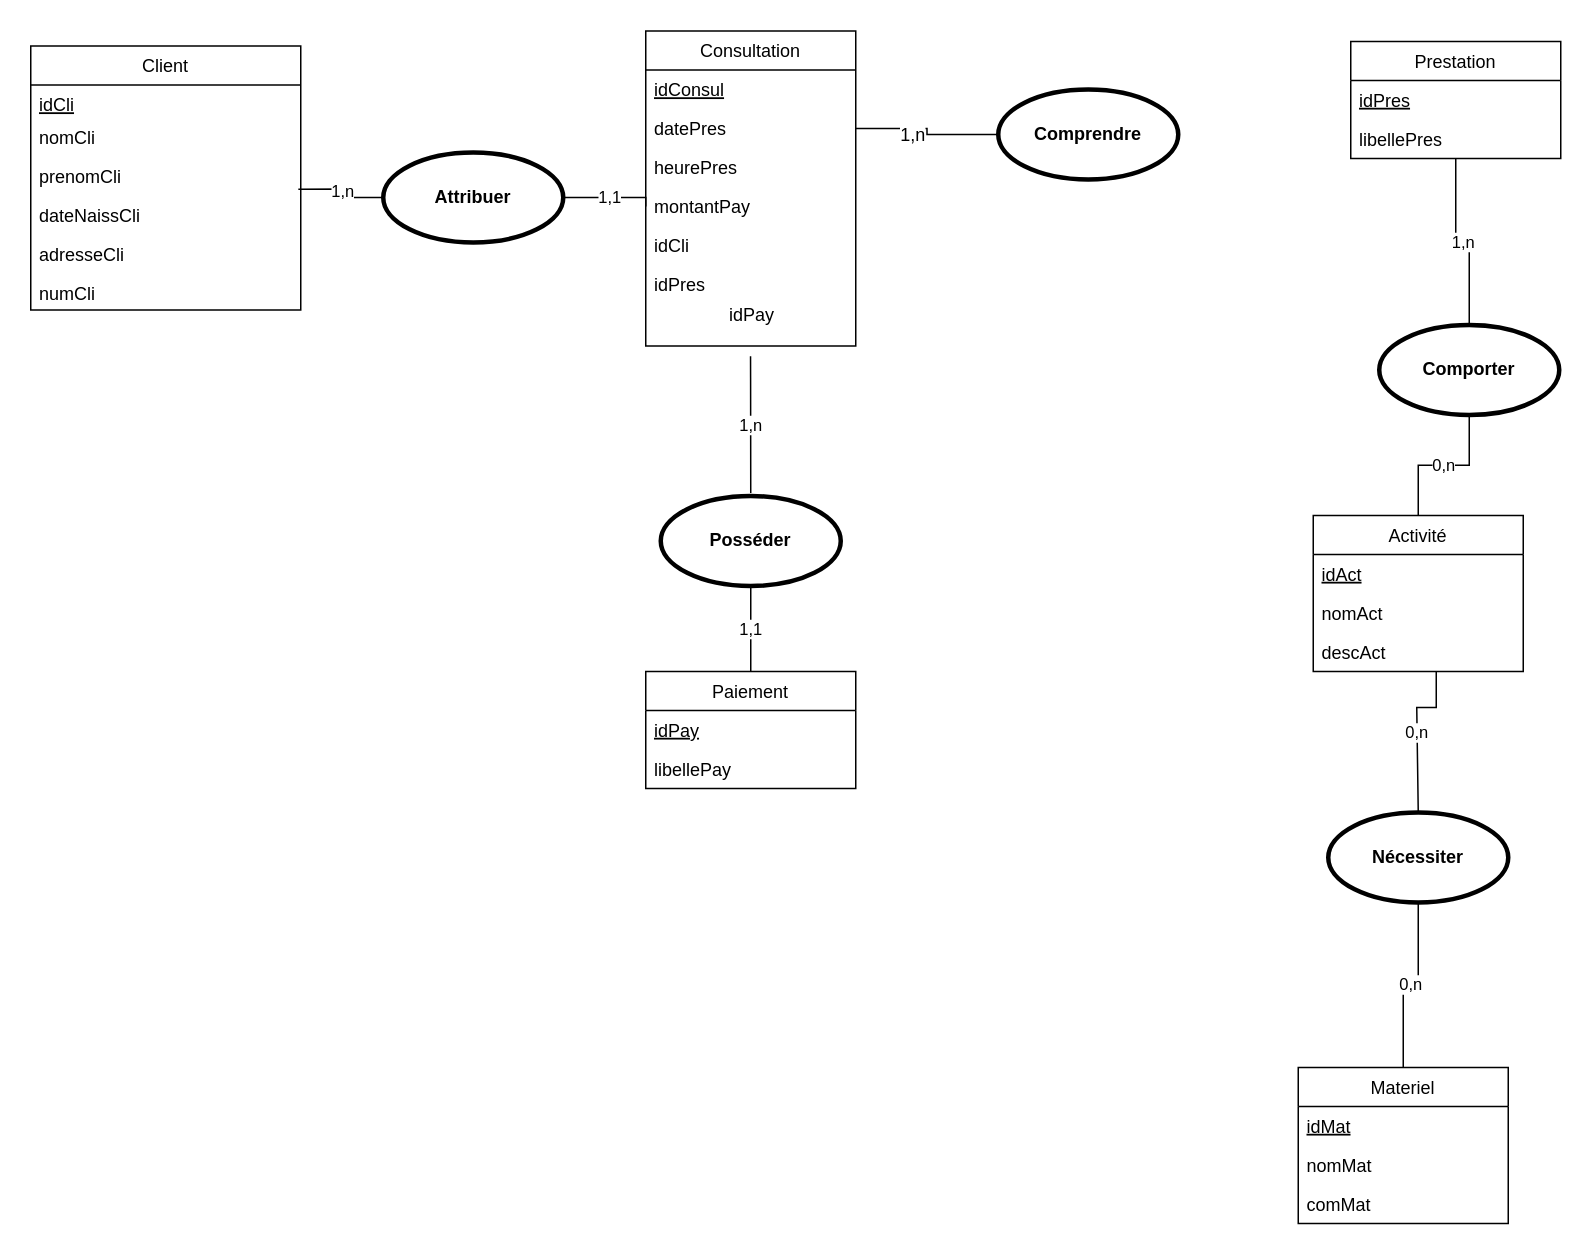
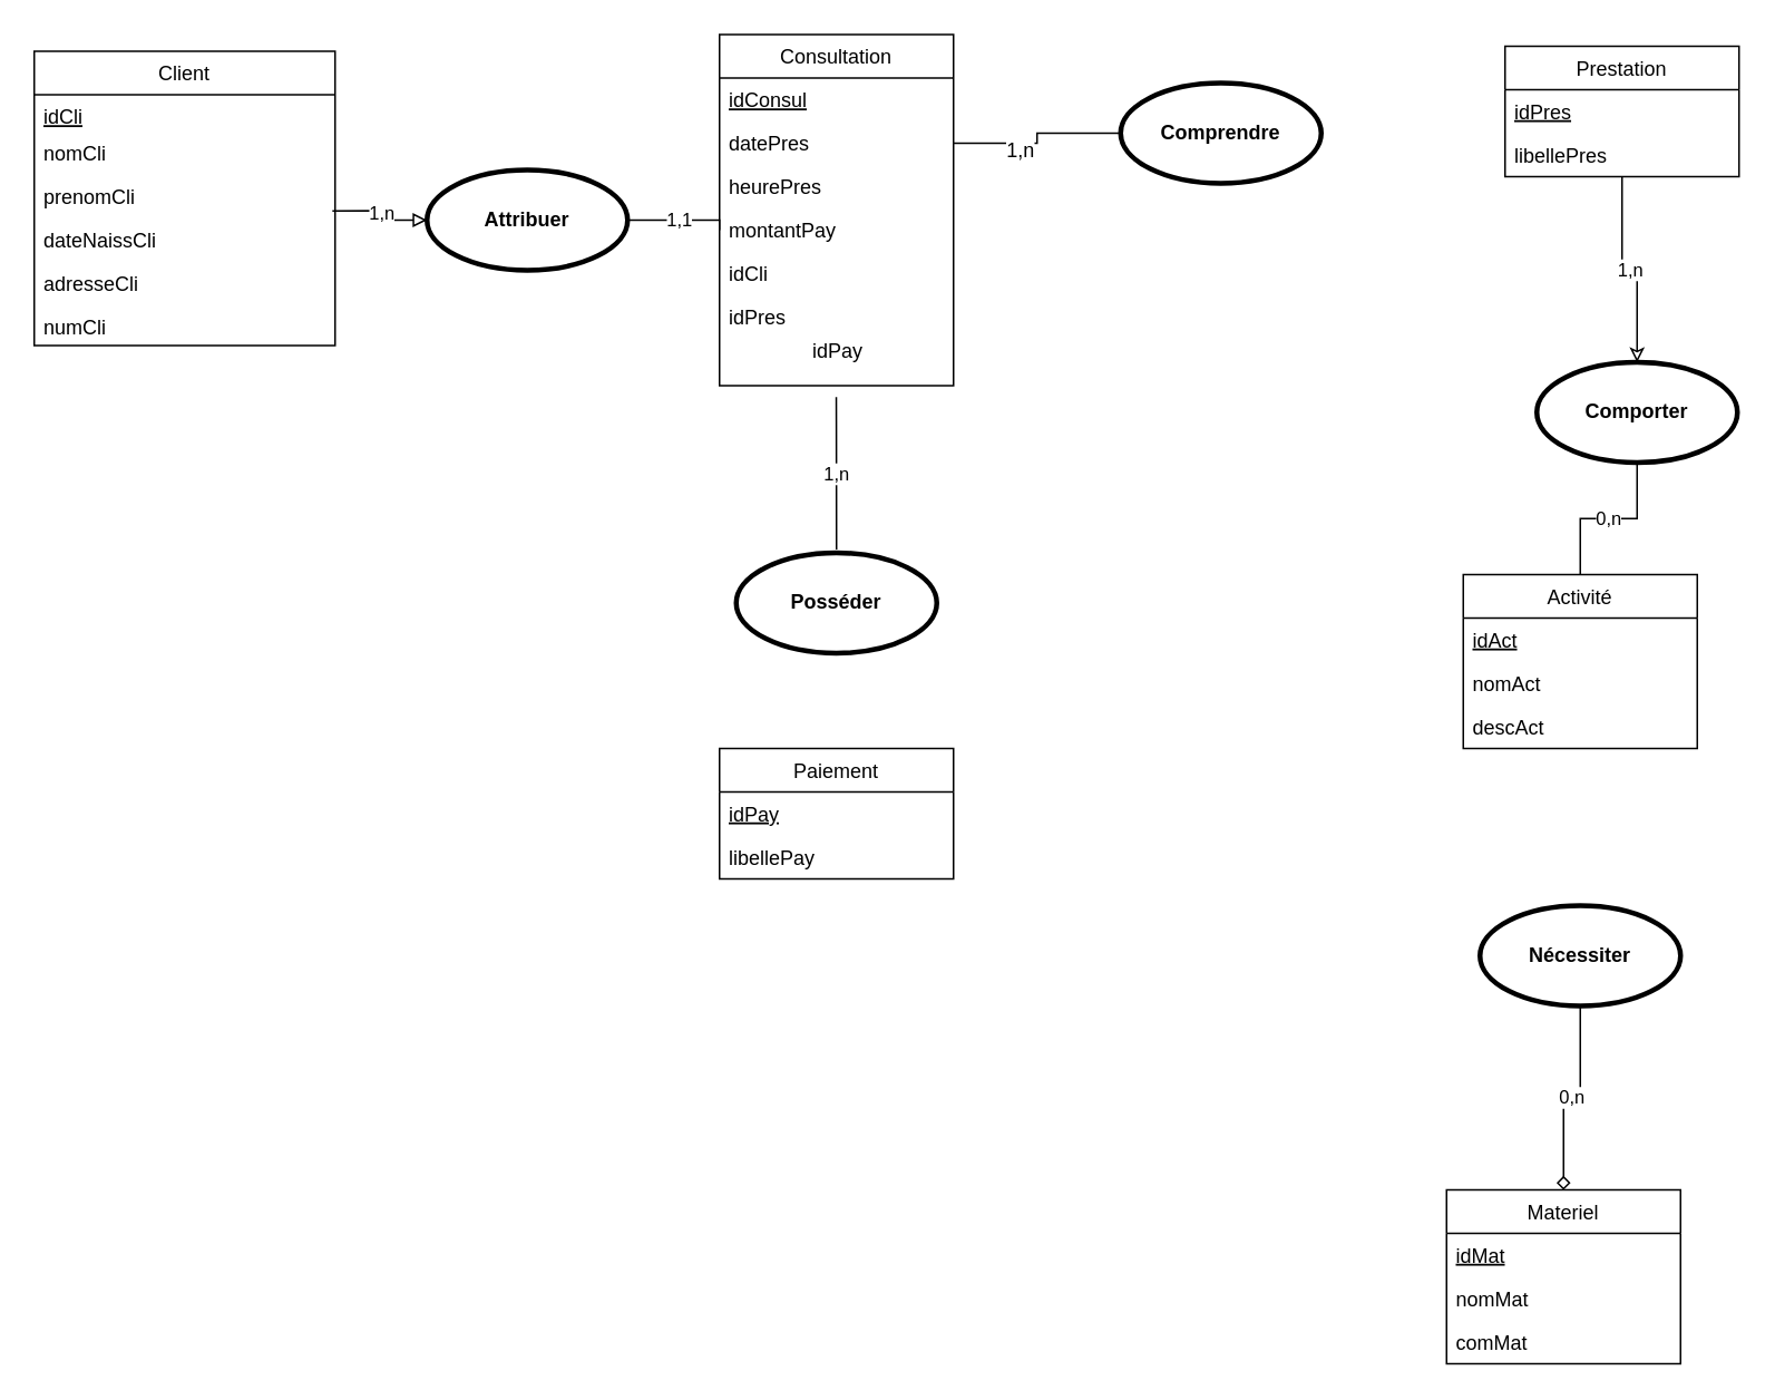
  <mxCell id="0" />
  <mxCell id="1" parent="0" />
  <mxCell id="2" value="Consultation" style="swimlane;fontStyle=0;childLayout=stackLayout;horizontal=1;startSize=26;fillColor=none;horizontalStack=0;resizeParent=1;resizeParentMax=0;resizeLast=0;collapsible=1;marginBottom=0;" parent="1" vertex="1"><mxGeometry x="430" y="20" width="140" height="210" as="geometry" /></mxCell>
  <mxCell id="3" value="idConsul" style="text;strokeColor=none;fillColor=none;align=left;verticalAlign=top;spacingLeft=4;spacingRight=4;overflow=hidden;rotatable=0;points=[[0,0.5],[1,0.5]];portConstraint=eastwest;fontStyle=4" parent="2" vertex="1"><mxGeometry y="26" width="140" height="26" as="geometry" /></mxCell>
  <mxCell id="4" value="datePres" style="text;strokeColor=none;fillColor=none;align=left;verticalAlign=top;spacingLeft=4;spacingRight=4;overflow=hidden;rotatable=0;points=[[0,0.5],[1,0.5]];portConstraint=eastwest;" parent="2" vertex="1"><mxGeometry y="52" width="140" height="26" as="geometry" /></mxCell>
  <mxCell id="5" value="heurePres" style="text;strokeColor=none;fillColor=none;align=left;verticalAlign=top;spacingLeft=4;spacingRight=4;overflow=hidden;rotatable=0;points=[[0,0.5],[1,0.5]];portConstraint=eastwest;" parent="2" vertex="1"><mxGeometry y="78" width="140" height="26" as="geometry" /></mxCell>
  <mxCell id="6" value="montantPay" style="text;strokeColor=none;fillColor=none;align=left;verticalAlign=top;spacingLeft=4;spacingRight=4;overflow=hidden;rotatable=0;points=[[0,0.5],[1,0.5]];portConstraint=eastwest;" parent="2" vertex="1"><mxGeometry y="104" width="140" height="26" as="geometry" /></mxCell>
  <mxCell id="7" value="idCli" style="text;strokeColor=none;fillColor=none;align=left;verticalAlign=top;spacingLeft=4;spacingRight=4;overflow=hidden;rotatable=0;points=[[0,0.5],[1,0.5]];portConstraint=eastwest;" parent="2" vertex="1"><mxGeometry y="130" width="140" height="26" as="geometry" /></mxCell>
  <mxCell id="8" value="idPres" style="text;strokeColor=none;fillColor=none;align=left;verticalAlign=top;spacingLeft=4;spacingRight=4;overflow=hidden;rotatable=0;points=[[0,0.5],[1,0.5]];portConstraint=eastwest;" parent="2" vertex="1"><mxGeometry y="156" width="140" height="54" as="geometry" /></mxCell>
- <mxCell id="9" value="1,n" style="edgeStyle=orthogonalEdgeStyle;rounded=0;orthogonalLoop=1;jettySize=auto;html=1;exitX=0.5;exitY=1;exitDx=0;exitDy=0;endArrow=none;endFill=0;" parent="1" source="10" target="20" edge="1"><mxGeometry relative="1" as="geometry" /></mxCell>
+ <mxCell id="9" value="1,n" style="edgeStyle=orthogonalEdgeStyle;rounded=0;orthogonalLoop=1;jettySize=auto;html=1;exitX=0.5;exitY=1;exitDx=0;exitDy=0;endArrow=classic;endFill=0;" parent="1" source="10" target="20" edge="1"><mxGeometry relative="1" as="geometry" /></mxCell>
  <mxCell id="10" value="Prestation" style="swimlane;fontStyle=0;childLayout=stackLayout;horizontal=1;startSize=26;fillColor=none;horizontalStack=0;resizeParent=1;resizeParentMax=0;resizeLast=0;collapsible=1;marginBottom=0;" parent="1" vertex="1"><mxGeometry x="900" y="27" width="140" height="78" as="geometry" /></mxCell>
  <mxCell id="11" value="idPres" style="text;strokeColor=none;fillColor=none;align=left;verticalAlign=top;spacingLeft=4;spacingRight=4;overflow=hidden;rotatable=0;points=[[0,0.5],[1,0.5]];portConstraint=eastwest;fontStyle=4" parent="10" vertex="1"><mxGeometry y="26" width="140" height="26" as="geometry" /></mxCell>
  <mxCell id="12" value="libellePres" style="text;strokeColor=none;fillColor=none;align=left;verticalAlign=top;spacingLeft=4;spacingRight=4;overflow=hidden;rotatable=0;points=[[0,0.5],[1,0.5]];portConstraint=eastwest;" parent="10" vertex="1"><mxGeometry y="52" width="140" height="26" as="geometry" /></mxCell>
  <mxCell id="13" value="Activité" style="swimlane;fontStyle=0;childLayout=stackLayout;horizontal=1;startSize=26;fillColor=none;horizontalStack=0;resizeParent=1;resizeParentMax=0;resizeLast=0;collapsible=1;marginBottom=0;" parent="1" vertex="1"><mxGeometry x="875" y="343" width="140" height="104" as="geometry" /></mxCell>
  <mxCell id="14" value="idAct" style="text;strokeColor=none;fillColor=none;align=left;verticalAlign=top;spacingLeft=4;spacingRight=4;overflow=hidden;rotatable=0;points=[[0,0.5],[1,0.5]];portConstraint=eastwest;fontStyle=4" parent="13" vertex="1"><mxGeometry y="26" width="140" height="26" as="geometry" /></mxCell>
  <mxCell id="15" value="nomAct" style="text;strokeColor=none;fillColor=none;align=left;verticalAlign=top;spacingLeft=4;spacingRight=4;overflow=hidden;rotatable=0;points=[[0,0.5],[1,0.5]];portConstraint=eastwest;" parent="13" vertex="1"><mxGeometry y="52" width="140" height="26" as="geometry" /></mxCell>
  <mxCell id="16" value="descAct" style="text;strokeColor=none;fillColor=none;align=left;verticalAlign=top;spacingLeft=4;spacingRight=4;overflow=hidden;rotatable=0;points=[[0,0.5],[1,0.5]];portConstraint=eastwest;" parent="13" vertex="1"><mxGeometry y="78" width="140" height="26" as="geometry" /></mxCell>
  <mxCell id="17" style="edgeStyle=orthogonalEdgeStyle;rounded=0;orthogonalLoop=1;jettySize=auto;html=1;exitX=1;exitY=0.5;exitDx=0;exitDy=0;entryX=0;entryY=0.5;entryDx=0;entryDy=0;endArrow=none;endFill=0;" parent="1" source="4" target="46" edge="1"><mxGeometry relative="1" as="geometry"><mxPoint x="639.765" y="78.471" as="targetPoint" /></mxGeometry></mxCell>
  <mxCell id="18" value="1,n" style="text;html=1;resizable=0;points=[];align=center;verticalAlign=middle;labelBackgroundColor=#ffffff;" parent="17" vertex="1" connectable="0"><mxGeometry x="-0.261" y="-4" relative="1" as="geometry"><mxPoint as="offset" /></mxGeometry></mxCell>
  <mxCell id="19" value="0,n" style="edgeStyle=orthogonalEdgeStyle;rounded=0;orthogonalLoop=1;jettySize=auto;html=1;exitX=0.5;exitY=1;exitDx=0;exitDy=0;entryX=0.5;entryY=0;entryDx=0;entryDy=0;endArrow=none;endFill=0;" parent="1" source="20" target="13" edge="1"><mxGeometry relative="1" as="geometry"><mxPoint x="944.471" y="270.235" as="targetPoint" /></mxGeometry></mxCell>
  <mxCell id="20" value="Comporter" style="shape=ellipse;html=1;strokeWidth=3;fontStyle=1;whiteSpace=wrap;align=center;perimeter=ellipsePerimeter;" parent="1" vertex="1"><mxGeometry x="919" y="216" width="120" height="60" as="geometry" /></mxCell>
  <mxCell id="21" value="idPay" style="text;strokeColor=none;fillColor=none;align=left;verticalAlign=top;spacingLeft=4;spacingRight=4;overflow=hidden;rotatable=0;points=[[0,0.5],[1,0.5]];portConstraint=eastwest;" parent="1" vertex="1"><mxGeometry x="480" y="196" width="140" height="26" as="geometry" /></mxCell>
  <mxCell id="22" value="Client" style="swimlane;fontStyle=0;childLayout=stackLayout;horizontal=1;startSize=26;fillColor=none;horizontalStack=0;resizeParent=1;resizeParentMax=0;resizeLast=0;collapsible=1;marginBottom=0;" parent="1" vertex="1"><mxGeometry x="20" y="30" width="180" height="176" as="geometry" /></mxCell>
  <mxCell id="23" value="idCli" style="text;strokeColor=none;fillColor=none;align=left;verticalAlign=top;spacingLeft=4;spacingRight=4;overflow=hidden;rotatable=0;points=[[0,0.5],[1,0.5]];portConstraint=eastwest;fontStyle=4" parent="22" vertex="1"><mxGeometry y="26" width="180" height="22" as="geometry" /></mxCell>
  <mxCell id="24" value="nomCli" style="text;strokeColor=none;fillColor=none;align=left;verticalAlign=top;spacingLeft=4;spacingRight=4;overflow=hidden;rotatable=0;points=[[0,0.5],[1,0.5]];portConstraint=eastwest;" parent="22" vertex="1"><mxGeometry y="48" width="180" height="26" as="geometry" /></mxCell>
  <mxCell id="25" value="prenomCli" style="text;strokeColor=none;fillColor=none;align=left;verticalAlign=top;spacingLeft=4;spacingRight=4;overflow=hidden;rotatable=0;points=[[0,0.5],[1,0.5]];portConstraint=eastwest;" parent="22" vertex="1"><mxGeometry y="74" width="180" height="26" as="geometry" /></mxCell>
  <mxCell id="26" value="dateNaissCli" style="text;strokeColor=none;fillColor=none;align=left;verticalAlign=top;spacingLeft=4;spacingRight=4;overflow=hidden;rotatable=0;points=[[0,0.5],[1,0.5]];portConstraint=eastwest;" parent="22" vertex="1"><mxGeometry y="100" width="180" height="26" as="geometry" /></mxCell>
  <mxCell id="27" value="adresseCli" style="text;strokeColor=none;fillColor=none;align=left;verticalAlign=top;spacingLeft=4;spacingRight=4;overflow=hidden;rotatable=0;points=[[0,0.5],[1,0.5]];portConstraint=eastwest;" parent="22" vertex="1"><mxGeometry y="126" width="180" height="26" as="geometry" /></mxCell>
  <mxCell id="28" value="numCli" style="text;strokeColor=none;fillColor=none;align=left;verticalAlign=top;spacingLeft=4;spacingRight=4;overflow=hidden;rotatable=0;points=[[0,0.5],[1,0.5]];portConstraint=eastwest;" parent="22" vertex="1"><mxGeometry y="152" width="180" height="24" as="geometry" /></mxCell>
- <mxCell id="29" value="1,n" style="edgeStyle=orthogonalEdgeStyle;rounded=0;orthogonalLoop=1;jettySize=auto;html=1;exitX=0.991;exitY=-0.176;exitDx=0;exitDy=0;endArrow=none;endFill=0;exitPerimeter=0;" parent="1" source="26" target="30" edge="1"><mxGeometry relative="1" as="geometry"><mxPoint x="384.857" y="249.429" as="sourcePoint" /></mxGeometry></mxCell>
+ <mxCell id="29" value="1,n" style="edgeStyle=orthogonalEdgeStyle;rounded=0;orthogonalLoop=1;jettySize=auto;html=1;exitX=0.991;exitY=-0.176;exitDx=0;exitDy=0;endArrow=block;endFill=0;exitPerimeter=0;" parent="1" source="26" target="30" edge="1"><mxGeometry relative="1" as="geometry"><mxPoint x="384.857" y="249.429" as="sourcePoint" /></mxGeometry></mxCell>
  <mxCell id="30" value="Attribuer" style="shape=ellipse;html=1;strokeWidth=3;fontStyle=1;whiteSpace=wrap;align=center;perimeter=ellipsePerimeter;" parent="1" vertex="1"><mxGeometry x="255" y="101" width="120" height="60" as="geometry" /></mxCell>
  <mxCell id="31" value="1,1" style="edgeStyle=orthogonalEdgeStyle;rounded=0;orthogonalLoop=1;jettySize=auto;html=1;endArrow=none;endFill=0;entryX=0;entryY=0.5;entryDx=0;entryDy=0;exitX=1;exitY=0.5;exitDx=0;exitDy=0;" parent="1" source="30" target="6" edge="1"><mxGeometry relative="1" as="geometry"><mxPoint x="120" y="321" as="sourcePoint" /><mxPoint x="670" y="251" as="targetPoint" /><Array as="points"><mxPoint x="430" y="131" /></Array></mxGeometry></mxCell>
  <mxCell id="32" value="Paiement" style="swimlane;fontStyle=0;childLayout=stackLayout;horizontal=1;startSize=26;fillColor=none;horizontalStack=0;resizeParent=1;resizeParentMax=0;resizeLast=0;collapsible=1;marginBottom=0;" parent="1" vertex="1"><mxGeometry x="430" y="447" width="140" height="78" as="geometry" /></mxCell>
  <mxCell id="33" value="idPay" style="text;strokeColor=none;fillColor=none;align=left;verticalAlign=top;spacingLeft=4;spacingRight=4;overflow=hidden;rotatable=0;points=[[0,0.5],[1,0.5]];portConstraint=eastwest;fontStyle=4" parent="32" vertex="1"><mxGeometry y="26" width="140" height="26" as="geometry" /></mxCell>
  <mxCell id="34" value="libellePay" style="text;strokeColor=none;fillColor=none;align=left;verticalAlign=top;spacingLeft=4;spacingRight=4;overflow=hidden;rotatable=0;points=[[0,0.5],[1,0.5]];portConstraint=eastwest;" parent="32" vertex="1"><mxGeometry y="52" width="140" height="26" as="geometry" /></mxCell>
- <mxCell id="35" value="1,1" style="edgeStyle=orthogonalEdgeStyle;rounded=0;orthogonalLoop=1;jettySize=auto;html=1;exitX=0.5;exitY=1;exitDx=0;exitDy=0;endArrow=none;endFill=0;" parent="1" source="37" target="32" edge="1"><mxGeometry relative="1" as="geometry" /></mxCell>
  <mxCell id="36" style="edgeStyle=orthogonalEdgeStyle;rounded=0;orthogonalLoop=1;jettySize=auto;html=1;exitX=0.5;exitY=0;exitDx=0;exitDy=0;endArrow=none;endFill=0;" parent="1" source="37" edge="1"><mxGeometry relative="1" as="geometry"><mxPoint x="500.571" y="330.143" as="targetPoint" /></mxGeometry></mxCell>
  <mxCell id="37" value="Posséder" style="shape=ellipse;html=1;strokeWidth=3;fontStyle=1;whiteSpace=wrap;align=center;perimeter=ellipsePerimeter;" parent="1" vertex="1"><mxGeometry x="440" y="330" width="120" height="60" as="geometry" /></mxCell>
  <mxCell id="38" value="1,n" style="edgeStyle=orthogonalEdgeStyle;rounded=0;orthogonalLoop=1;jettySize=auto;html=1;exitX=0.499;exitY=1.127;exitDx=0;exitDy=0;endArrow=none;endFill=0;exitPerimeter=0;" parent="1" source="8" edge="1"><mxGeometry relative="1" as="geometry"><mxPoint x="500" y="271" as="sourcePoint" /><mxPoint x="500" y="328" as="targetPoint" /><Array as="points"><mxPoint x="500" y="251" /><mxPoint x="500" y="251" /></Array></mxGeometry></mxCell>
  <mxCell id="39" value="Materiel" style="swimlane;fontStyle=0;childLayout=stackLayout;horizontal=1;startSize=26;fillColor=none;horizontalStack=0;resizeParent=1;resizeParentMax=0;resizeLast=0;collapsible=1;marginBottom=0;" parent="1" vertex="1"><mxGeometry x="865" y="711" width="140" height="104" as="geometry" /></mxCell>
  <mxCell id="40" value="idMat" style="text;strokeColor=none;fillColor=none;align=left;verticalAlign=top;spacingLeft=4;spacingRight=4;overflow=hidden;rotatable=0;points=[[0,0.5],[1,0.5]];portConstraint=eastwest;fontStyle=4" parent="39" vertex="1"><mxGeometry y="26" width="140" height="26" as="geometry" /></mxCell>
  <mxCell id="41" value="nomMat" style="text;strokeColor=none;fillColor=none;align=left;verticalAlign=top;spacingLeft=4;spacingRight=4;overflow=hidden;rotatable=0;points=[[0,0.5],[1,0.5]];portConstraint=eastwest;" parent="39" vertex="1"><mxGeometry y="52" width="140" height="26" as="geometry" /></mxCell>
  <mxCell id="42" value="comMat" style="text;strokeColor=none;fillColor=none;align=left;verticalAlign=top;spacingLeft=4;spacingRight=4;overflow=hidden;rotatable=0;points=[[0,0.5],[1,0.5]];portConstraint=eastwest;" parent="39" vertex="1"><mxGeometry y="78" width="140" height="26" as="geometry" /></mxCell>
- <mxCell id="43" value="0,n" style="edgeStyle=orthogonalEdgeStyle;rounded=0;orthogonalLoop=1;jettySize=auto;html=1;entryX=0.5;entryY=0;entryDx=0;entryDy=0;endArrow=none;endFill=0;" parent="1" source="16" target="45" edge="1"><mxGeometry relative="1" as="geometry"><mxPoint x="945.571" y="909.286" as="sourcePoint" /><Array as="points"><mxPoint x="957" y="471" /><mxPoint x="944" y="471" /></Array></mxGeometry></mxCell>
- <mxCell id="44" value="0,n" style="edgeStyle=orthogonalEdgeStyle;rounded=0;orthogonalLoop=1;jettySize=auto;html=1;exitX=0.5;exitY=1;exitDx=0;exitDy=0;endArrow=none;endFill=0;" parent="1" source="45" target="39" edge="1"><mxGeometry relative="1" as="geometry" /></mxCell>
+ <mxCell id="44" value="0,n" style="edgeStyle=orthogonalEdgeStyle;rounded=0;orthogonalLoop=1;jettySize=auto;html=1;exitX=0.5;exitY=1;exitDx=0;exitDy=0;endArrow=diamond;endFill=0;" parent="1" source="45" target="39" edge="1"><mxGeometry relative="1" as="geometry" /></mxCell>
  <mxCell id="45" value="Nécessiter" style="shape=ellipse;html=1;strokeWidth=3;fontStyle=1;whiteSpace=wrap;align=center;perimeter=ellipsePerimeter;" parent="1" vertex="1"><mxGeometry x="885" y="541" width="120" height="60" as="geometry" /></mxCell>
- <mxCell id="46" value="Comprendre" style="shape=ellipse;html=1;strokeWidth=3;fontStyle=1;whiteSpace=wrap;align=center;perimeter=ellipsePerimeter;" parent="1" vertex="1"><mxGeometry x="665" y="59" width="120" height="60" as="geometry" /></mxCell>
+ <mxCell id="46" value="Comprendre" style="shape=ellipse;html=1;strokeWidth=3;fontStyle=1;whiteSpace=wrap;align=center;perimeter=ellipsePerimeter;" parent="1" vertex="1"><mxGeometry x="670" y="49" width="120" height="60" as="geometry" /></mxCell>
